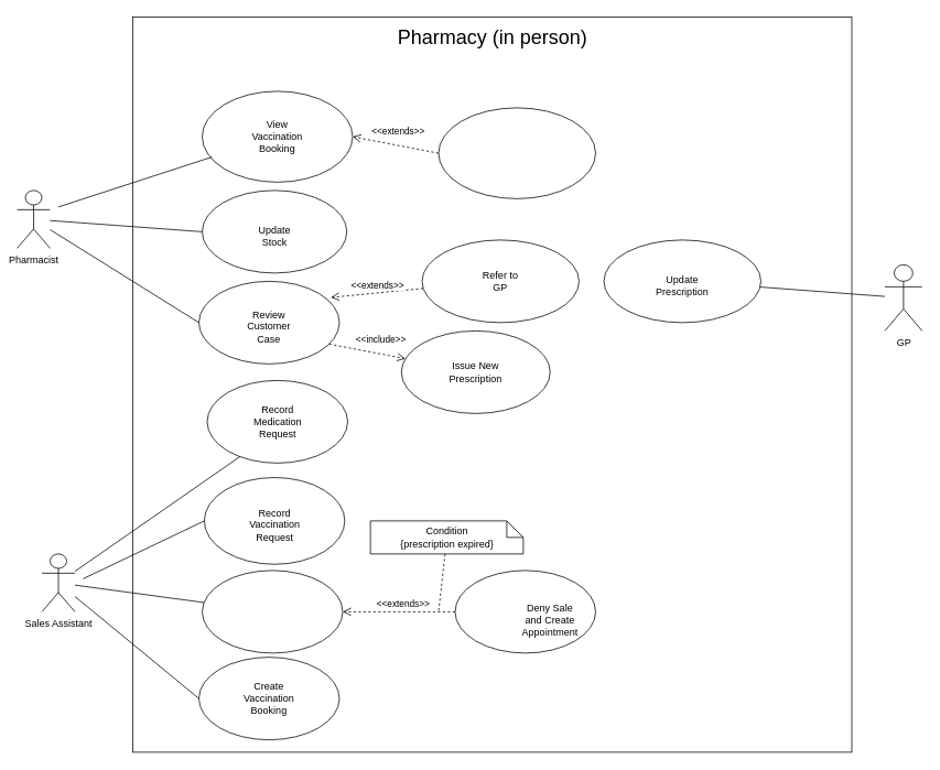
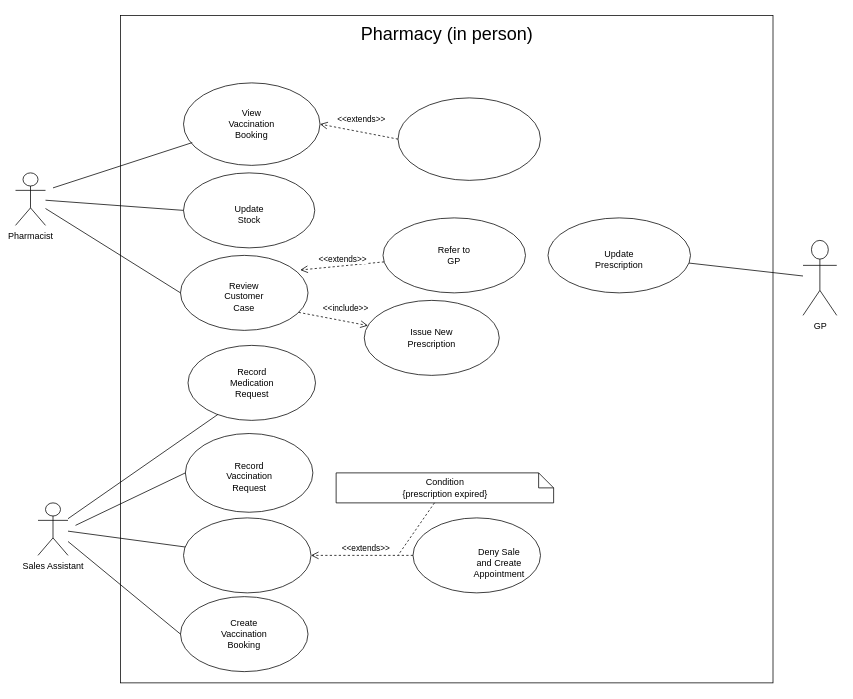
  <mxCell id="0" />
  <mxCell id="1" parent="0" />
  <mxCell id="2" value="" style="rounded=0;whiteSpace=wrap;html=1;" parent="1" vertex="1"><mxGeometry x="160" y="20" width="870" height="890" as="geometry" /></mxCell>
  <mxCell id="3" value="&lt;font style=&quot;font-size: 24px;&quot;&gt;Pharmacy (in person)&lt;/font&gt;" style="text;html=1;strokeColor=none;fillColor=none;align=center;verticalAlign=middle;whiteSpace=wrap;rounded=0;" parent="1" vertex="1"><mxGeometry x="447.5" y="30" width="295" height="30" as="geometry" /></mxCell>
  <mxCell id="4" value="" style="ellipse;whiteSpace=wrap;html=1;" parent="1" vertex="1"><mxGeometry x="250" y="460" width="170" height="100" as="geometry" /></mxCell>
  <mxCell id="5" value="Record Medication Request" style="text;html=1;strokeColor=none;fillColor=none;align=center;verticalAlign=middle;whiteSpace=wrap;rounded=0;" parent="1" vertex="1"><mxGeometry x="292.5" y="482.5" width="85" height="55" as="geometry" /></mxCell>
  <mxCell id="6" value="Pharmacist" style="shape=umlActor;verticalLabelPosition=bottom;verticalAlign=top;html=1;outlineConnect=0;" parent="1" vertex="1"><mxGeometry x="20" y="230" width="40" height="70" as="geometry" /></mxCell>
  <mxCell id="7" value="Sales Assistant&lt;br&gt;" style="shape=umlActor;verticalLabelPosition=bottom;verticalAlign=top;html=1;outlineConnect=0;" parent="1" vertex="1"><mxGeometry x="50" y="670" width="40" height="70" as="geometry" /></mxCell>
  <mxCell id="8" value="" style="endArrow=none;html=1;rounded=0;entryX=0.235;entryY=0.92;entryDx=0;entryDy=0;entryPerimeter=0;" parent="1" source="7" target="4" edge="1"><mxGeometry width="50" height="50" relative="1" as="geometry"><mxPoint x="220" y="670" as="sourcePoint" /><mxPoint x="270" y="620" as="targetPoint" /></mxGeometry></mxCell>
  <mxCell id="9" value="" style="ellipse;whiteSpace=wrap;html=1;" parent="1" vertex="1"><mxGeometry x="244" y="690" width="170" height="100" as="geometry" /></mxCell>
  <mxCell id="10" value="" style="ellipse;whiteSpace=wrap;html=1;" parent="1" vertex="1"><mxGeometry x="240" y="795" width="170" height="100" as="geometry" /></mxCell>
  <mxCell id="11" value="Create Vaccination Booking" style="text;html=1;strokeColor=none;fillColor=none;align=center;verticalAlign=middle;whiteSpace=wrap;rounded=0;" parent="1" vertex="1"><mxGeometry x="295" y="830" width="60" height="30" as="geometry" /></mxCell>
  <mxCell id="12" value="" style="ellipse;whiteSpace=wrap;html=1;" parent="1" vertex="1"><mxGeometry x="550" y="690" width="170" height="100" as="geometry" /></mxCell>
  <mxCell id="13" value="Deny Sale&lt;br&gt;and Create&lt;br&gt;Appointment" style="text;html=1;strokeColor=none;fillColor=none;align=center;verticalAlign=middle;whiteSpace=wrap;rounded=0;" parent="1" vertex="1"><mxGeometry x="635" y="735" width="60" height="30" as="geometry" /></mxCell>
  <mxCell id="14" value="" style="endArrow=none;html=1;rounded=0;" parent="1" source="7" target="9" edge="1"><mxGeometry width="50" height="50" relative="1" as="geometry"><mxPoint x="160" y="710" as="sourcePoint" /><mxPoint x="210" y="660" as="targetPoint" /></mxGeometry></mxCell>
  <mxCell id="15" value="" style="endArrow=none;html=1;rounded=0;entryX=0;entryY=0.5;entryDx=0;entryDy=0;" parent="1" source="7" target="10" edge="1"><mxGeometry width="50" height="50" relative="1" as="geometry"><mxPoint x="170" y="760" as="sourcePoint" /><mxPoint x="220" y="710" as="targetPoint" /></mxGeometry></mxCell>
  <mxCell id="16" value="&amp;lt;&amp;lt;extends&amp;gt;&amp;gt;" style="html=1;verticalAlign=bottom;endArrow=open;dashed=1;endSize=8;rounded=0;exitX=0;exitY=0.5;exitDx=0;exitDy=0;" parent="1" source="12" target="9" edge="1"><mxGeometry x="-0.077" relative="1" as="geometry"><mxPoint x="540" y="620" as="sourcePoint" /><mxPoint x="450" y="630" as="targetPoint" /><mxPoint as="offset" /></mxGeometry></mxCell>
- <mxCell id="17" value="Condition&lt;br&gt;{prescription expired}" style="shape=note;size=20;whiteSpace=wrap;html=1;" parent="1" vertex="1"><mxGeometry x="447.5" y="630" width="185" height="40" as="geometry" /></mxCell>
+ <mxCell id="17" value="Condition&lt;br&gt;{prescription expired}" style="shape=note;size=20;whiteSpace=wrap;html=1;" parent="1" vertex="1"><mxGeometry x="447.5" y="630" width="290" height="40" as="geometry" /></mxCell>
  <mxCell id="18" value="" style="endArrow=none;dashed=1;html=1;rounded=0;" parent="1" source="17" edge="1"><mxGeometry width="50" height="50" relative="1" as="geometry"><mxPoint x="625" y="570" as="sourcePoint" /><mxPoint x="530" y="740" as="targetPoint" /></mxGeometry></mxCell>
  <mxCell id="19" value="" style="ellipse;whiteSpace=wrap;html=1;" parent="1" vertex="1"><mxGeometry x="240" y="340" width="170" height="100" as="geometry" /></mxCell>
  <mxCell id="20" value="Review Customer Case" style="text;html=1;strokeColor=none;fillColor=none;align=center;verticalAlign=middle;whiteSpace=wrap;rounded=0;" parent="1" vertex="1"><mxGeometry x="295" y="380" width="60" height="30" as="geometry" /></mxCell>
  <mxCell id="21" value="" style="ellipse;whiteSpace=wrap;html=1;" parent="1" vertex="1"><mxGeometry x="485" y="400" width="180" height="100" as="geometry" /></mxCell>
  <mxCell id="22" value="Issue New Prescription" style="text;html=1;strokeColor=none;fillColor=none;align=center;verticalAlign=middle;whiteSpace=wrap;rounded=0;" parent="1" vertex="1"><mxGeometry x="545" y="435" width="60" height="30" as="geometry" /></mxCell>
  <mxCell id="23" value="&amp;lt;&amp;lt;include&amp;gt;&amp;gt;" style="html=1;verticalAlign=bottom;endArrow=open;dashed=1;endSize=8;rounded=0;exitX=0.927;exitY=0.76;exitDx=0;exitDy=0;exitPerimeter=0;" parent="1" source="19" target="21" edge="1"><mxGeometry x="0.311" y="9" relative="1" as="geometry"><mxPoint x="387.5" y="399.5" as="sourcePoint" /><mxPoint x="307.5" y="399.5" as="targetPoint" /><mxPoint as="offset" /></mxGeometry></mxCell>
  <mxCell id="24" value="" style="endArrow=none;html=1;rounded=0;entryX=0;entryY=0.5;entryDx=0;entryDy=0;" parent="1" source="6" target="19" edge="1"><mxGeometry width="50" height="50" relative="1" as="geometry"><mxPoint x="170" y="320" as="sourcePoint" /><mxPoint x="220" y="270" as="targetPoint" /></mxGeometry></mxCell>
  <mxCell id="25" value="" style="ellipse;whiteSpace=wrap;html=1;" parent="1" vertex="1"><mxGeometry x="244" y="230" width="175" height="100" as="geometry" /></mxCell>
  <mxCell id="26" value="" style="endArrow=none;html=1;rounded=0;entryX=0;entryY=0.5;entryDx=0;entryDy=0;" parent="1" source="6" target="25" edge="1"><mxGeometry width="50" height="50" relative="1" as="geometry"><mxPoint x="180" y="300" as="sourcePoint" /><mxPoint x="230" y="250" as="targetPoint" /></mxGeometry></mxCell>
  <mxCell id="27" value="Update Stock" style="text;html=1;strokeColor=none;fillColor=none;align=center;verticalAlign=middle;whiteSpace=wrap;rounded=0;" parent="1" vertex="1"><mxGeometry x="301.5" y="270" width="60" height="30" as="geometry" /></mxCell>
  <mxCell id="28" value="" style="ellipse;whiteSpace=wrap;html=1;" vertex="1" parent="1"><mxGeometry x="244" y="110" width="182" height="110" as="geometry" /></mxCell>
  <mxCell id="29" value="" style="endArrow=none;html=1;rounded=0;entryX=0.064;entryY=0.724;entryDx=0;entryDy=0;entryPerimeter=0;" edge="1" parent="1" target="28"><mxGeometry width="50" height="50" relative="1" as="geometry"><mxPoint x="70" y="250" as="sourcePoint" /><mxPoint x="250" y="190" as="targetPoint" /></mxGeometry></mxCell>
  <mxCell id="30" value="View&lt;br&gt;Vaccination Booking" style="text;html=1;strokeColor=none;fillColor=none;align=center;verticalAlign=middle;whiteSpace=wrap;rounded=0;" vertex="1" parent="1"><mxGeometry x="305" y="150" width="60" height="30" as="geometry" /></mxCell>
  <mxCell id="31" value="" style="ellipse;whiteSpace=wrap;html=1;" vertex="1" parent="1"><mxGeometry x="530" y="130" width="190" height="110" as="geometry" /></mxCell>
  <mxCell id="32" value="&amp;lt;&amp;lt;extends&amp;gt;&amp;gt;" style="html=1;verticalAlign=bottom;endArrow=open;dashed=1;endSize=8;rounded=0;entryX=1;entryY=0.5;entryDx=0;entryDy=0;exitX=0;exitY=0.5;exitDx=0;exitDy=0;" edge="1" parent="1" source="31" target="28"><mxGeometry x="-0.032" y="-8" relative="1" as="geometry"><mxPoint x="530" y="140" as="sourcePoint" /><mxPoint x="450" y="140" as="targetPoint" /><mxPoint as="offset" /></mxGeometry></mxCell>
  <mxCell id="33" value="" style="ellipse;whiteSpace=wrap;html=1;" vertex="1" parent="1"><mxGeometry x="510" y="290" width="190" height="100" as="geometry" /></mxCell>
  <mxCell id="34" value="Refer to GP" style="text;html=1;strokeColor=none;fillColor=none;align=center;verticalAlign=middle;whiteSpace=wrap;rounded=0;" vertex="1" parent="1"><mxGeometry x="575" y="325" width="60" height="30" as="geometry" /></mxCell>
  <mxCell id="35" value="&amp;lt;&amp;lt;extends&amp;gt;&amp;gt;" style="html=1;verticalAlign=bottom;endArrow=open;dashed=1;endSize=8;rounded=0;entryX=0.939;entryY=0.195;entryDx=0;entryDy=0;entryPerimeter=0;" edge="1" parent="1" source="33" target="19"><mxGeometry relative="1" as="geometry"><mxPoint x="480" y="350" as="sourcePoint" /><mxPoint x="400" y="350" as="targetPoint" /></mxGeometry></mxCell>
- <mxCell id="36" value="GP" style="shape=umlActor;verticalLabelPosition=bottom;verticalAlign=top;html=1;outlineConnect=0;" vertex="1" parent="1"><mxGeometry x="1070" y="320" width="45" height="80" as="geometry" /></mxCell>
+ <mxCell id="36" value="GP" style="shape=umlActor;verticalLabelPosition=bottom;verticalAlign=top;html=1;outlineConnect=0;" vertex="1" parent="1"><mxGeometry x="1070" y="320" width="45" height="100" as="geometry" /></mxCell>
  <mxCell id="37" value="" style="ellipse;whiteSpace=wrap;html=1;" vertex="1" parent="1"><mxGeometry x="730" y="290" width="190" height="100" as="geometry" /></mxCell>
  <mxCell id="38" value="" style="endArrow=none;html=1;rounded=0;" edge="1" parent="1" source="37" target="36"><mxGeometry width="50" height="50" relative="1" as="geometry"><mxPoint x="910" y="460" as="sourcePoint" /><mxPoint x="960" y="410" as="targetPoint" /></mxGeometry></mxCell>
  <mxCell id="39" value="Update Prescription" style="text;html=1;strokeColor=none;fillColor=none;align=center;verticalAlign=middle;whiteSpace=wrap;rounded=0;" vertex="1" parent="1"><mxGeometry x="795" y="330" width="60" height="30" as="geometry" /></mxCell>
  <mxCell id="40" value="" style="ellipse;whiteSpace=wrap;html=1;" vertex="1" parent="1"><mxGeometry x="246.5" y="577.5" width="170" height="105" as="geometry" /></mxCell>
  <mxCell id="41" value="" style="endArrow=none;html=1;rounded=0;entryX=0;entryY=0.5;entryDx=0;entryDy=0;" edge="1" parent="1" target="40"><mxGeometry width="50" height="50" relative="1" as="geometry"><mxPoint x="100" y="700" as="sourcePoint" /><mxPoint x="210" y="670" as="targetPoint" /></mxGeometry></mxCell>
  <mxCell id="42" value="Record Vaccination Request" style="text;html=1;strokeColor=none;fillColor=none;align=center;verticalAlign=middle;whiteSpace=wrap;rounded=0;" vertex="1" parent="1"><mxGeometry x="301.5" y="620" width="60" height="30" as="geometry" /></mxCell>
